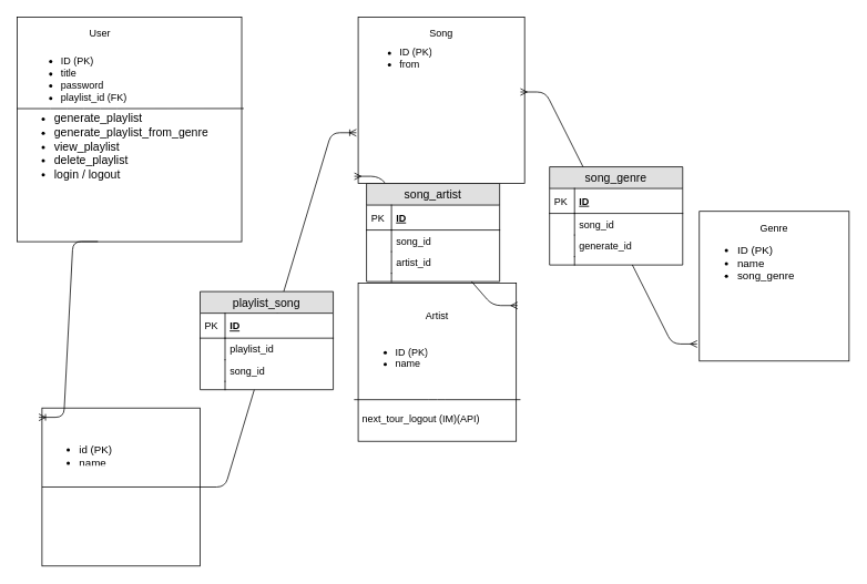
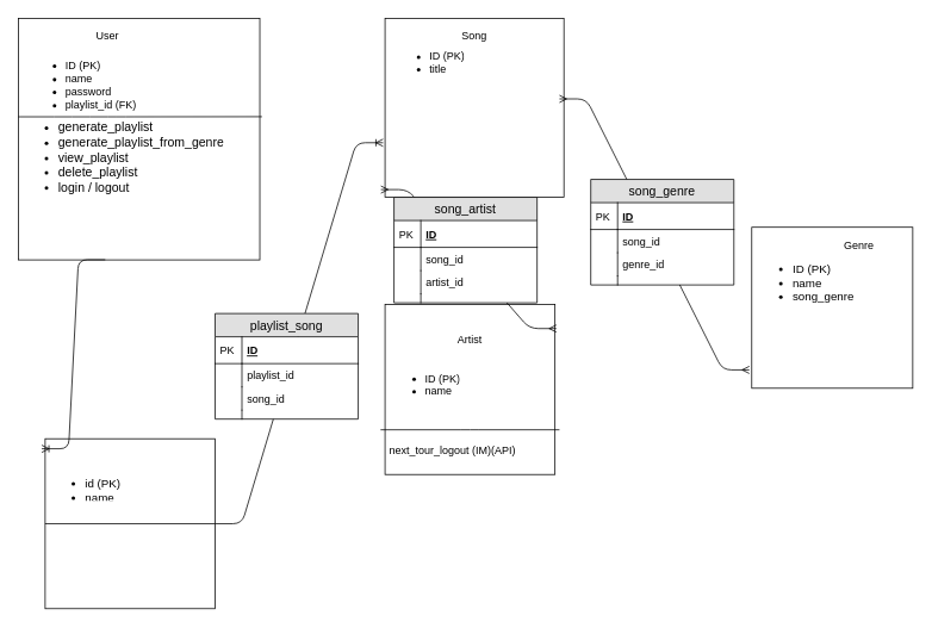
  <mxCell id="0" />
  <mxCell id="1" parent="0" />
  <mxCell id="2" value="" style="whiteSpace=wrap;html=1;aspect=fixed;" vertex="1" parent="1"><mxGeometry x="20" y="20" width="270" height="270" as="geometry" /></mxCell>
  <mxCell id="3" value="User" style="text;html=1;strokeColor=none;fillColor=none;align=center;verticalAlign=middle;whiteSpace=wrap;rounded=0;" vertex="1" parent="1"><mxGeometry x="95" y="30" width="50" height="20" as="geometry" /></mxCell>
- <mxCell id="4" value="&lt;div&gt;&lt;br&gt;&lt;/div&gt;&lt;ul&gt;&lt;li&gt;&lt;span&gt;ID (PK)&lt;/span&gt;&lt;/li&gt;&lt;li&gt;&lt;span&gt;title&lt;/span&gt;&lt;/li&gt;&lt;li&gt;&lt;span&gt;password&lt;/span&gt;&lt;/li&gt;&lt;li&gt;&lt;span&gt;playlist_id (FK)&lt;/span&gt;&lt;/li&gt;&lt;/ul&gt;" style="text;html=1;strokeColor=none;fillColor=none;spacing=5;spacingTop=-20;whiteSpace=wrap;overflow=hidden;rounded=0;" vertex="1" parent="1"><mxGeometry x="27.5" y="50" width="185" height="100" as="geometry" /></mxCell>
+ <mxCell id="4" value="&lt;div&gt;&lt;br&gt;&lt;/div&gt;&lt;ul&gt;&lt;li&gt;&lt;span&gt;ID (PK)&lt;/span&gt;&lt;/li&gt;&lt;li&gt;&lt;span&gt;name&lt;/span&gt;&lt;/li&gt;&lt;li&gt;&lt;span&gt;password&lt;/span&gt;&lt;/li&gt;&lt;li&gt;&lt;span&gt;playlist_id (FK)&lt;/span&gt;&lt;/li&gt;&lt;/ul&gt;" style="text;html=1;strokeColor=none;fillColor=none;spacing=5;spacingTop=-20;whiteSpace=wrap;overflow=hidden;rounded=0;" vertex="1" parent="1"><mxGeometry x="27.5" y="50" width="185" height="100" as="geometry" /></mxCell>
  <mxCell id="5" value="" style="whiteSpace=wrap;html=1;aspect=fixed;" vertex="1" parent="1"><mxGeometry x="430" y="20" width="200" height="200" as="geometry" /></mxCell>
  <mxCell id="6" value="Song" style="text;html=1;strokeColor=none;fillColor=none;align=center;verticalAlign=middle;whiteSpace=wrap;rounded=0;" vertex="1" parent="1"><mxGeometry x="510" y="30" width="40" height="20" as="geometry" /></mxCell>
- <mxCell id="7" value="&lt;h1&gt;&lt;ul style=&quot;font-size: 12px&quot;&gt;&lt;li&gt;&lt;span style=&quot;font-weight: 400&quot;&gt;ID (PK)&lt;/span&gt;&lt;/li&gt;&lt;li&gt;&lt;span style=&quot;font-weight: 400&quot;&gt;from&lt;/span&gt;&lt;/li&gt;&lt;/ul&gt;&lt;/h1&gt;" style="text;html=1;strokeColor=none;fillColor=none;spacing=5;spacingTop=-20;whiteSpace=wrap;overflow=hidden;rounded=0;" vertex="1" parent="1"><mxGeometry x="435" y="50" width="190" height="120" as="geometry" /></mxCell>
+ <mxCell id="7" value="&lt;h1&gt;&lt;ul style=&quot;font-size: 12px&quot;&gt;&lt;li&gt;&lt;span style=&quot;font-weight: 400&quot;&gt;ID (PK)&lt;/span&gt;&lt;/li&gt;&lt;li&gt;&lt;span style=&quot;font-weight: 400&quot;&gt;title&lt;/span&gt;&lt;/li&gt;&lt;/ul&gt;&lt;/h1&gt;" style="text;html=1;strokeColor=none;fillColor=none;spacing=5;spacingTop=-20;whiteSpace=wrap;overflow=hidden;rounded=0;" vertex="1" parent="1"><mxGeometry x="435" y="50" width="190" height="120" as="geometry" /></mxCell>
  <mxCell id="8" value="" style="whiteSpace=wrap;html=1;aspect=fixed;" vertex="1" parent="1"><mxGeometry x="50" y="490" width="190" height="190" as="geometry" /></mxCell>
  <mxCell id="9" value="&lt;h1 style=&quot;font-size: 13px&quot;&gt;&lt;ul&gt;&lt;li&gt;&lt;span style=&quot;font-weight: normal&quot;&gt;id (PK)&lt;/span&gt;&lt;/li&gt;&lt;li&gt;&lt;span style=&quot;font-weight: normal&quot;&gt;name&lt;/span&gt;&lt;/li&gt;&lt;/ul&gt;&lt;/h1&gt;" style="text;html=1;strokeColor=none;fillColor=none;spacing=5;spacingTop=-20;whiteSpace=wrap;overflow=hidden;rounded=0;" vertex="1" parent="1"><mxGeometry x="50" y="530" width="190" height="30" as="geometry" /></mxCell>
  <mxCell id="10" value="" style="whiteSpace=wrap;html=1;aspect=fixed;" vertex="1" parent="1"><mxGeometry x="430" y="340" width="190" height="190" as="geometry" /></mxCell>
  <mxCell id="11" value="Artist&lt;br&gt;" style="text;html=1;strokeColor=none;fillColor=none;align=center;verticalAlign=middle;whiteSpace=wrap;rounded=0;" vertex="1" parent="1"><mxGeometry x="505" y="370" width="40" height="20" as="geometry" /></mxCell>
  <mxCell id="12" value="&lt;h1&gt;&lt;ul style=&quot;font-size: 12px&quot;&gt;&lt;li&gt;&lt;span style=&quot;font-weight: normal&quot;&gt;ID (PK)&lt;/span&gt;&lt;/li&gt;&lt;li&gt;&lt;span style=&quot;font-weight: normal&quot;&gt;name&lt;/span&gt;&lt;/li&gt;&lt;/ul&gt;&lt;/h1&gt;" style="text;html=1;strokeColor=none;fillColor=none;spacing=5;spacingTop=-20;whiteSpace=wrap;overflow=hidden;rounded=0;" vertex="1" parent="1"><mxGeometry x="430" y="410" width="190" height="60" as="geometry" /></mxCell>
  <mxCell id="13" value="" style="endArrow=none;html=1;" edge="1" parent="1"><mxGeometry width="50" height="50" relative="1" as="geometry"><mxPoint x="425" y="480" as="sourcePoint" /><mxPoint x="625" y="480" as="targetPoint" /><Array as="points"><mxPoint x="525" y="480" /></Array></mxGeometry></mxCell>
  <mxCell id="14" value="&lt;h1&gt;&lt;font style=&quot;font-size: 12px ; font-weight: normal&quot;&gt;next_tour_logout (IM)(API)&lt;/font&gt;&lt;/h1&gt;" style="text;html=1;strokeColor=none;fillColor=none;spacing=5;spacingTop=-20;whiteSpace=wrap;overflow=hidden;rounded=0;" vertex="1" parent="1"><mxGeometry x="430" y="480" width="190" height="50" as="geometry" /></mxCell>
  <mxCell id="15" value="&lt;h1 style=&quot;font-size: 14px&quot;&gt;&lt;ul&gt;&lt;li&gt;&lt;span style=&quot;font-weight: 400&quot;&gt;generate_playlist&lt;/span&gt;&lt;/li&gt;&lt;li&gt;&lt;span style=&quot;font-weight: 400&quot;&gt;generate_playlist_from_genre&lt;/span&gt;&lt;/li&gt;&lt;li&gt;&lt;span style=&quot;font-weight: 400&quot;&gt;view_playlist&lt;/span&gt;&lt;/li&gt;&lt;li&gt;&lt;span style=&quot;font-weight: 400&quot;&gt;delete_playlist&lt;/span&gt;&lt;/li&gt;&lt;li&gt;&lt;span style=&quot;font-weight: 400&quot;&gt;login / logout&lt;/span&gt;&lt;/li&gt;&lt;/ul&gt;&lt;/h1&gt;" style="text;html=1;strokeColor=none;fillColor=none;spacing=5;spacingTop=-20;whiteSpace=wrap;overflow=hidden;rounded=0;" vertex="1" parent="1"><mxGeometry x="20" y="130" width="270" height="160" as="geometry" /></mxCell>
  <mxCell id="16" value="" style="endArrow=none;html=1;entryX=1.009;entryY=0.407;entryDx=0;entryDy=0;exitX=0;exitY=0.75;exitDx=0;exitDy=0;entryPerimeter=0;" edge="1" parent="1" target="2"><mxGeometry width="50" height="50" relative="1" as="geometry"><mxPoint x="20" y="130" as="sourcePoint" /><mxPoint x="220" y="130" as="targetPoint" /><Array as="points"><mxPoint x="70" y="130" /><mxPoint x="110" y="130" /><mxPoint x="140" y="130" /></Array></mxGeometry></mxCell>
  <mxCell id="17" value="" style="endArrow=none;html=1;entryX=1;entryY=0.5;entryDx=0;entryDy=0;exitX=0;exitY=0.5;exitDx=0;exitDy=0;" edge="1" parent="1" source="8" target="8"><mxGeometry width="50" height="50" relative="1" as="geometry"><mxPoint x="60" y="520" as="sourcePoint" /><mxPoint x="110" y="470" as="targetPoint" /></mxGeometry></mxCell>
  <mxCell id="18" value="" style="edgeStyle=entityRelationEdgeStyle;fontSize=12;html=1;endArrow=ERoneToMany;entryX=-0.02;entryY=0.059;entryDx=0;entryDy=0;exitX=0.36;exitY=0.999;exitDx=0;exitDy=0;exitPerimeter=0;entryPerimeter=0;" edge="1" parent="1" source="15" target="8"><mxGeometry width="100" height="100" relative="1" as="geometry"><mxPoint x="270" y="380" as="sourcePoint" /><mxPoint x="370" y="280" as="targetPoint" /></mxGeometry></mxCell>
  <mxCell id="19" value="" style="edgeStyle=entityRelationEdgeStyle;fontSize=12;html=1;endArrow=ERoneToMany;entryX=-0.011;entryY=0.695;entryDx=0;entryDy=0;entryPerimeter=0;" edge="1" parent="1" source="8" target="5"><mxGeometry width="100" height="100" relative="1" as="geometry"><mxPoint x="320" y="430" as="sourcePoint" /><mxPoint x="420" y="330" as="targetPoint" /></mxGeometry></mxCell>
  <mxCell id="20" value="" style="edgeStyle=entityRelationEdgeStyle;fontSize=12;html=1;endArrow=ERmany;startArrow=ERmany;entryX=-0.023;entryY=0.957;entryDx=0;entryDy=0;entryPerimeter=0;exitX=1.008;exitY=0.141;exitDx=0;exitDy=0;exitPerimeter=0;" edge="1" parent="1" source="10" target="5"><mxGeometry width="100" height="100" relative="1" as="geometry"><mxPoint x="470" y="330" as="sourcePoint" /><mxPoint x="570" y="230" as="targetPoint" /></mxGeometry></mxCell>
  <mxCell id="21" value="song_artist" style="swimlane;fontStyle=0;childLayout=stackLayout;horizontal=1;startSize=26;fillColor=#e0e0e0;horizontalStack=0;resizeParent=1;resizeParentMax=0;resizeLast=0;collapsible=1;marginBottom=0;swimlaneFillColor=#ffffff;align=center;fontSize=14;" vertex="1" parent="1"><mxGeometry x="440" y="220" width="160" height="118" as="geometry" /></mxCell>
  <mxCell id="22" value="ID" style="shape=partialRectangle;top=0;left=0;right=0;bottom=1;align=left;verticalAlign=middle;fillColor=none;spacingLeft=34;spacingRight=4;overflow=hidden;rotatable=0;points=[[0,0.5],[1,0.5]];portConstraint=eastwest;dropTarget=0;fontStyle=5;fontSize=12;" vertex="1" parent="21"><mxGeometry y="26" width="160" height="30" as="geometry" /></mxCell>
  <mxCell id="23" value="PK" style="shape=partialRectangle;top=0;left=0;bottom=0;fillColor=none;align=left;verticalAlign=middle;spacingLeft=4;spacingRight=4;overflow=hidden;rotatable=0;points=[];portConstraint=eastwest;part=1;fontSize=12;" vertex="1" connectable="0" parent="22"><mxGeometry width="30" height="30" as="geometry" /></mxCell>
  <mxCell id="24" value="song_id" style="shape=partialRectangle;top=0;left=0;right=0;bottom=0;align=left;verticalAlign=top;fillColor=none;spacingLeft=34;spacingRight=4;overflow=hidden;rotatable=0;points=[[0,0.5],[1,0.5]];portConstraint=eastwest;dropTarget=0;fontSize=12;" vertex="1" parent="21"><mxGeometry y="56" width="160" height="26" as="geometry" /></mxCell>
  <mxCell id="25" value="" style="shape=partialRectangle;top=0;left=0;bottom=0;fillColor=none;align=left;verticalAlign=top;spacingLeft=4;spacingRight=4;overflow=hidden;rotatable=0;points=[];portConstraint=eastwest;part=1;fontSize=12;" vertex="1" connectable="0" parent="24"><mxGeometry width="30" height="26" as="geometry" /></mxCell>
  <mxCell id="26" value="artist_id" style="shape=partialRectangle;top=0;left=0;right=0;bottom=0;align=left;verticalAlign=top;fillColor=none;spacingLeft=34;spacingRight=4;overflow=hidden;rotatable=0;points=[[0,0.5],[1,0.5]];portConstraint=eastwest;dropTarget=0;fontSize=12;" vertex="1" parent="21"><mxGeometry y="82" width="160" height="26" as="geometry" /></mxCell>
  <mxCell id="27" value="" style="shape=partialRectangle;top=0;left=0;bottom=0;fillColor=none;align=left;verticalAlign=top;spacingLeft=4;spacingRight=4;overflow=hidden;rotatable=0;points=[];portConstraint=eastwest;part=1;fontSize=12;" vertex="1" connectable="0" parent="26"><mxGeometry width="30" height="26" as="geometry" /></mxCell>
  <mxCell id="28" value="" style="shape=partialRectangle;top=0;left=0;right=0;bottom=0;align=left;verticalAlign=top;fillColor=none;spacingLeft=34;spacingRight=4;overflow=hidden;rotatable=0;points=[[0,0.5],[1,0.5]];portConstraint=eastwest;dropTarget=0;fontSize=12;" vertex="1" parent="21"><mxGeometry y="108" width="160" height="10" as="geometry" /></mxCell>
  <mxCell id="29" value="" style="shape=partialRectangle;top=0;left=0;bottom=0;fillColor=none;align=left;verticalAlign=top;spacingLeft=4;spacingRight=4;overflow=hidden;rotatable=0;points=[];portConstraint=eastwest;part=1;fontSize=12;" vertex="1" connectable="0" parent="28"><mxGeometry width="30" height="10" as="geometry" /></mxCell>
  <mxCell id="30" value="" style="whiteSpace=wrap;html=1;aspect=fixed;" vertex="1" parent="1"><mxGeometry x="840" y="253.53" width="180" height="180" as="geometry" /></mxCell>
- <mxCell id="31" value="Genre" style="text;html=1;strokeColor=none;fillColor=none;align=center;verticalAlign=middle;whiteSpace=wrap;rounded=0;" vertex="1" parent="1"><mxGeometry x="910" y="263.53" width="40" height="20" as="geometry" /></mxCell>
+ <mxCell id="31" value="Genre" style="text;html=1;strokeColor=none;fillColor=none;align=center;verticalAlign=middle;whiteSpace=wrap;rounded=0;" vertex="1" parent="1"><mxGeometry x="940" y="263.53" width="40" height="20" as="geometry" /></mxCell>
  <mxCell id="32" value="&lt;h1 style=&quot;font-size: 13px&quot;&gt;&lt;ul&gt;&lt;li&gt;&lt;span style=&quot;font-weight: normal&quot;&gt;ID (PK)&lt;/span&gt;&lt;/li&gt;&lt;li&gt;&lt;span style=&quot;font-weight: normal&quot;&gt;name&lt;/span&gt;&lt;/li&gt;&lt;li&gt;&lt;span style=&quot;font-weight: 400&quot;&gt;song_genre&lt;/span&gt;&lt;/li&gt;&lt;/ul&gt;&lt;/h1&gt;" style="text;html=1;strokeColor=none;fillColor=none;spacing=5;spacingTop=-20;whiteSpace=wrap;overflow=hidden;rounded=0;" vertex="1" parent="1"><mxGeometry x="841" y="290" width="179" height="60" as="geometry" /></mxCell>
  <mxCell id="33" value="" style="edgeStyle=entityRelationEdgeStyle;fontSize=12;html=1;endArrow=ERmany;startArrow=ERmany;entryX=-0.015;entryY=0.886;entryDx=0;entryDy=0;entryPerimeter=0;" edge="1" parent="1" source="7" target="30"><mxGeometry width="100" height="100" relative="1" as="geometry"><mxPoint x="680" y="350" as="sourcePoint" /><mxPoint x="780" y="250" as="targetPoint" /></mxGeometry></mxCell>
  <mxCell id="34" value="song_genre" style="swimlane;fontStyle=0;childLayout=stackLayout;horizontal=1;startSize=26;fillColor=#e0e0e0;horizontalStack=0;resizeParent=1;resizeParentMax=0;resizeLast=0;collapsible=1;marginBottom=0;swimlaneFillColor=#ffffff;align=center;fontSize=14;" vertex="1" parent="1"><mxGeometry x="660" y="200" width="160" height="118" as="geometry"><mxRectangle x="680" y="273.53" width="110" height="26" as="alternateBounds" /></mxGeometry></mxCell>
  <mxCell id="35" value="ID" style="shape=partialRectangle;top=0;left=0;right=0;bottom=1;align=left;verticalAlign=middle;fillColor=none;spacingLeft=34;spacingRight=4;overflow=hidden;rotatable=0;points=[[0,0.5],[1,0.5]];portConstraint=eastwest;dropTarget=0;fontStyle=5;fontSize=12;" vertex="1" parent="34"><mxGeometry y="26" width="160" height="30" as="geometry" /></mxCell>
  <mxCell id="36" value="PK" style="shape=partialRectangle;top=0;left=0;bottom=0;fillColor=none;align=left;verticalAlign=middle;spacingLeft=4;spacingRight=4;overflow=hidden;rotatable=0;points=[];portConstraint=eastwest;part=1;fontSize=12;" vertex="1" connectable="0" parent="35"><mxGeometry width="30" height="30" as="geometry" /></mxCell>
  <mxCell id="37" value="song_id" style="shape=partialRectangle;top=0;left=0;right=0;bottom=0;align=left;verticalAlign=top;fillColor=none;spacingLeft=34;spacingRight=4;overflow=hidden;rotatable=0;points=[[0,0.5],[1,0.5]];portConstraint=eastwest;dropTarget=0;fontSize=12;" vertex="1" parent="34"><mxGeometry y="56" width="160" height="26" as="geometry" /></mxCell>
  <mxCell id="38" value="" style="shape=partialRectangle;top=0;left=0;bottom=0;fillColor=none;align=left;verticalAlign=top;spacingLeft=4;spacingRight=4;overflow=hidden;rotatable=0;points=[];portConstraint=eastwest;part=1;fontSize=12;" vertex="1" connectable="0" parent="37"><mxGeometry width="30" height="26" as="geometry" /></mxCell>
- <mxCell id="39" value="generate_id" style="shape=partialRectangle;top=0;left=0;right=0;bottom=0;align=left;verticalAlign=top;fillColor=none;spacingLeft=34;spacingRight=4;overflow=hidden;rotatable=0;points=[[0,0.5],[1,0.5]];portConstraint=eastwest;dropTarget=0;fontSize=12;" vertex="1" parent="34"><mxGeometry y="82" width="160" height="26" as="geometry" /></mxCell>
+ <mxCell id="39" value="genre_id" style="shape=partialRectangle;top=0;left=0;right=0;bottom=0;align=left;verticalAlign=top;fillColor=none;spacingLeft=34;spacingRight=4;overflow=hidden;rotatable=0;points=[[0,0.5],[1,0.5]];portConstraint=eastwest;dropTarget=0;fontSize=12;" vertex="1" parent="34"><mxGeometry y="82" width="160" height="26" as="geometry" /></mxCell>
  <mxCell id="40" value="" style="shape=partialRectangle;top=0;left=0;bottom=0;fillColor=none;align=left;verticalAlign=top;spacingLeft=4;spacingRight=4;overflow=hidden;rotatable=0;points=[];portConstraint=eastwest;part=1;fontSize=12;" vertex="1" connectable="0" parent="39"><mxGeometry width="30" height="26" as="geometry" /></mxCell>
  <mxCell id="41" value="" style="shape=partialRectangle;top=0;left=0;right=0;bottom=0;align=left;verticalAlign=top;fillColor=none;spacingLeft=34;spacingRight=4;overflow=hidden;rotatable=0;points=[[0,0.5],[1,0.5]];portConstraint=eastwest;dropTarget=0;fontSize=12;" vertex="1" parent="34"><mxGeometry y="108" width="160" height="10" as="geometry" /></mxCell>
  <mxCell id="42" value="" style="shape=partialRectangle;top=0;left=0;bottom=0;fillColor=none;align=left;verticalAlign=top;spacingLeft=4;spacingRight=4;overflow=hidden;rotatable=0;points=[];portConstraint=eastwest;part=1;fontSize=12;" vertex="1" connectable="0" parent="41"><mxGeometry width="30" height="10" as="geometry" /></mxCell>
  <mxCell id="43" value="playlist_song" style="swimlane;fontStyle=0;childLayout=stackLayout;horizontal=1;startSize=26;fillColor=#e0e0e0;horizontalStack=0;resizeParent=1;resizeParentMax=0;resizeLast=0;collapsible=1;marginBottom=0;swimlaneFillColor=#ffffff;align=center;fontSize=14;" vertex="1" parent="1"><mxGeometry x="240" y="350" width="160" height="118" as="geometry" /></mxCell>
  <mxCell id="44" value="ID" style="shape=partialRectangle;top=0;left=0;right=0;bottom=1;align=left;verticalAlign=middle;fillColor=none;spacingLeft=34;spacingRight=4;overflow=hidden;rotatable=0;points=[[0,0.5],[1,0.5]];portConstraint=eastwest;dropTarget=0;fontStyle=5;fontSize=12;" vertex="1" parent="43"><mxGeometry y="26" width="160" height="30" as="geometry" /></mxCell>
  <mxCell id="45" value="PK" style="shape=partialRectangle;top=0;left=0;bottom=0;fillColor=none;align=left;verticalAlign=middle;spacingLeft=4;spacingRight=4;overflow=hidden;rotatable=0;points=[];portConstraint=eastwest;part=1;fontSize=12;" vertex="1" connectable="0" parent="44"><mxGeometry width="30" height="30" as="geometry" /></mxCell>
  <mxCell id="46" value="playlist_id" style="shape=partialRectangle;top=0;left=0;right=0;bottom=0;align=left;verticalAlign=top;fillColor=none;spacingLeft=34;spacingRight=4;overflow=hidden;rotatable=0;points=[[0,0.5],[1,0.5]];portConstraint=eastwest;dropTarget=0;fontSize=12;" vertex="1" parent="43"><mxGeometry y="56" width="160" height="26" as="geometry" /></mxCell>
  <mxCell id="47" value="" style="shape=partialRectangle;top=0;left=0;bottom=0;fillColor=none;align=left;verticalAlign=top;spacingLeft=4;spacingRight=4;overflow=hidden;rotatable=0;points=[];portConstraint=eastwest;part=1;fontSize=12;" vertex="1" connectable="0" parent="46"><mxGeometry width="30" height="26" as="geometry" /></mxCell>
  <mxCell id="48" value="song_id" style="shape=partialRectangle;top=0;left=0;right=0;bottom=0;align=left;verticalAlign=top;fillColor=none;spacingLeft=34;spacingRight=4;overflow=hidden;rotatable=0;points=[[0,0.5],[1,0.5]];portConstraint=eastwest;dropTarget=0;fontSize=12;" vertex="1" parent="43"><mxGeometry y="82" width="160" height="26" as="geometry" /></mxCell>
  <mxCell id="49" value="" style="shape=partialRectangle;top=0;left=0;bottom=0;fillColor=none;align=left;verticalAlign=top;spacingLeft=4;spacingRight=4;overflow=hidden;rotatable=0;points=[];portConstraint=eastwest;part=1;fontSize=12;" vertex="1" connectable="0" parent="48"><mxGeometry width="30" height="26" as="geometry" /></mxCell>
  <mxCell id="50" value="" style="shape=partialRectangle;top=0;left=0;right=0;bottom=0;align=left;verticalAlign=top;fillColor=none;spacingLeft=34;spacingRight=4;overflow=hidden;rotatable=0;points=[[0,0.5],[1,0.5]];portConstraint=eastwest;dropTarget=0;fontSize=12;" vertex="1" parent="43"><mxGeometry y="108" width="160" height="10" as="geometry" /></mxCell>
  <mxCell id="51" value="" style="shape=partialRectangle;top=0;left=0;bottom=0;fillColor=none;align=left;verticalAlign=top;spacingLeft=4;spacingRight=4;overflow=hidden;rotatable=0;points=[];portConstraint=eastwest;part=1;fontSize=12;" vertex="1" connectable="0" parent="50"><mxGeometry width="30" height="10" as="geometry" /></mxCell>
